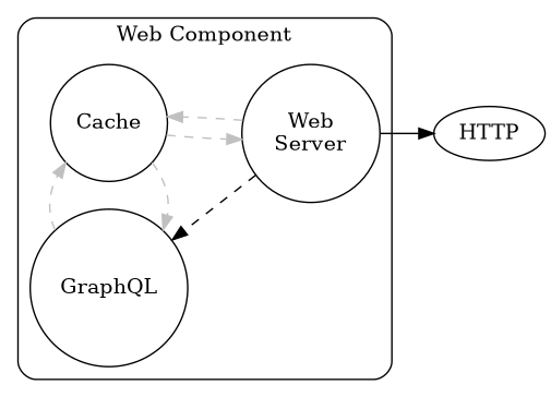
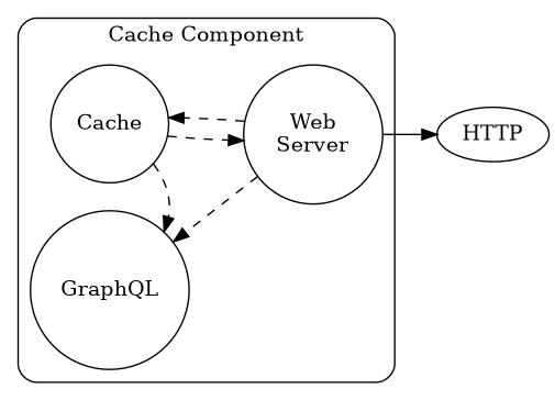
  digraph {
    rankdir=LR
    node [shape=circle]
    edge [color=grey style=dashed]
    n1 [label=Cache]
    n2 [label=GraphQL]
    n3 [label="Web\nServer"]
    n4 [label=HTTP shape=""]
    subgraph cluster_1 {
-     label="Web Component"
+     label="Cache Component"
      style=rounded
      n3
      subgraph sub_2 {
        label="Web Component"
        rank=same
        style=rounded
        n1
        n2
      }
    }
-   n1 -> n2
-   n1 -> n3
-   n2 -> n1
-   n3 -> n1
+   n1 -> n2 [color=black]
+   n1 -> n3 [color=black]
+   n3 -> n1 [color=black]
    n3 -> n2 [color=""]
    n3 -> n4 [color="" style=""]
  }
